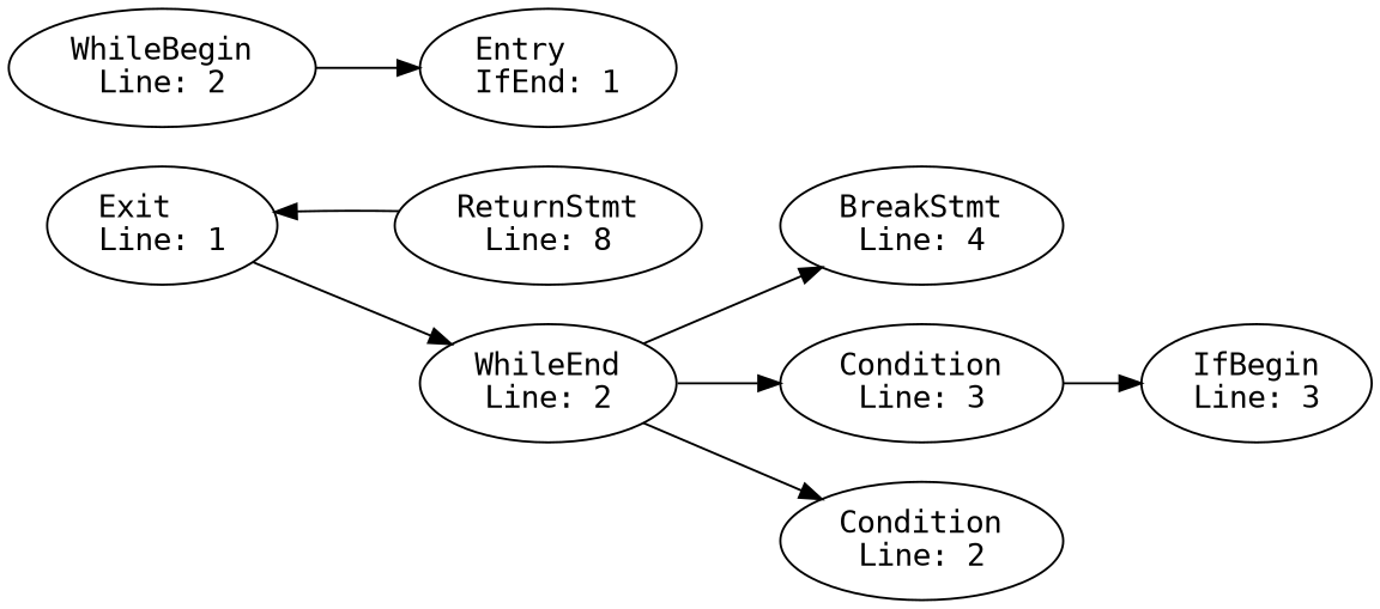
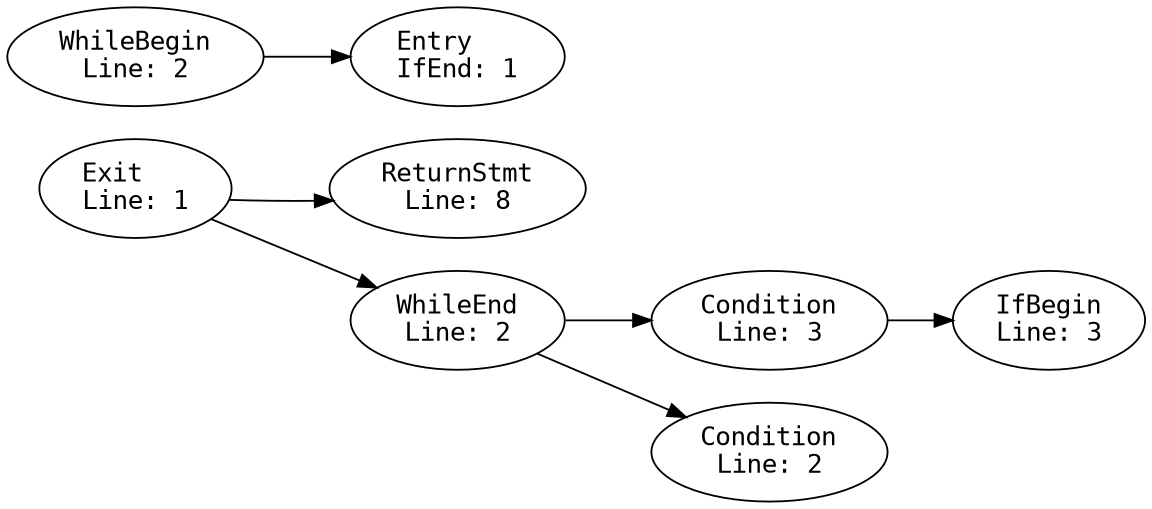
  digraph {
    fontname="DejaVu Sans Mono"
    rankdir=LR
    node [fontname="DejaVu Sans Mono"]
    edge [fontname="DejaVu Sans Mono"]
-   n1 [label="BreakStmt\lLine: 4"]
    n2 [label="WhileEnd\lLine: 2"]
    n3 [label="Condition\lLine: 3"]
    n4 [label="Condition\lLine: 2"]
    n5 [label="IfBegin\lLine: 3"]
    n6 [label="Entry\lIfEnd: 1"]
    n7 [label="WhileBegin\lLine: 2"]
    n8 [label="ReturnStmt\lLine: 8"]
    n9 [label="Exit\lLine: 1"]
-   n2 -> n1
    n2 -> n3
    n2 -> n4
    n3 -> n5
    n7 -> n6
    n9 -> n2
-   n8 -> n9
+   n9 -> n8
  }
